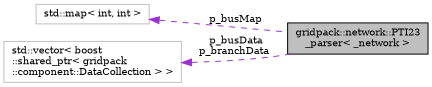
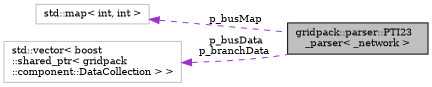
  digraph {
    rankdir=LR
    fontname="DejaVu Serif"
    node [color=grey75 fillcolor=white fontname="DejaVu Serif" fontsize=10 shape=record style=filled]
    edge [color=darkorchid3 dir=back fontname="DejaVu Serif" fontsize=10 labelfontname=Helvetica labelfontsize=10 style=dashed]
-   n1 [color=black fillcolor=grey75 fontcolor=black height=0.2 label="gridpack::network::PTI23\l_parser\< _network \>" width=0.4]
+   n1 [color=black fillcolor=grey75 fontcolor=black height=0.2 label="gridpack::parser::PTI23\l_parser\< _network \>" width=0.4]
    n2 [height=0.2 label="std::map\< int, int \>" width=0.4]
    n3 [height=0.2 label="std::vector\< boost\l::shared_ptr\< gridpack\l::component::DataCollection \> \>" width=0.4]
    n2 -> n1 [label=" p_busMap"]
    n3 -> n1 [label=" p_busData\np_branchData"]
  }
